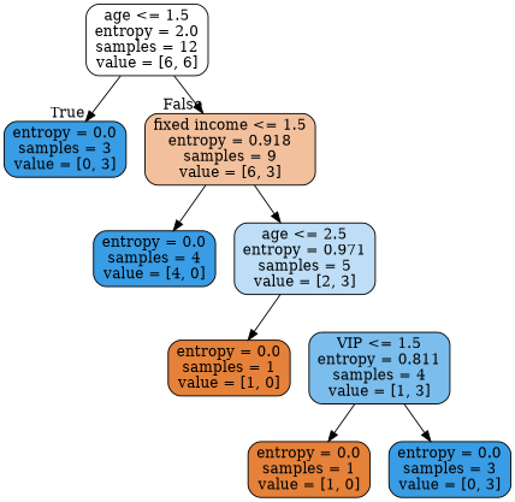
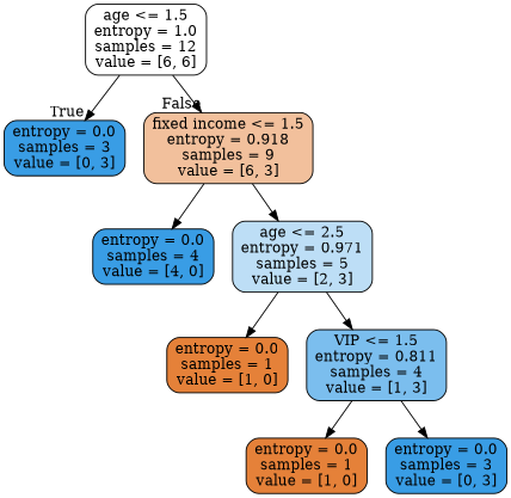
  digraph {
    fontname="DejaVu Serif"
    node [color=black fillcolor="#399de5" fontname="DejaVu Serif" shape=box style="filled, rounded"]
    edge [fontname="DejaVu Serif"]
-   n1 [fillcolor="#ffffff" label="age <= 1.5\nentropy = 2.0\nsamples = 12\nvalue = [6, 6]"]
+   n1 [fillcolor="#ffffff" label="age <= 1.5\nentropy = 1.0\nsamples = 12\nvalue = [6, 6]"]
    n2 [label="entropy = 0.0\nsamples = 3\nvalue = [0, 3]"]
    n3 [fillcolor="#f2c09c" label="fixed income <= 1.5\nentropy = 0.918\nsamples = 9\nvalue = [6, 3]"]
    n4 [label="entropy = 0.0\nsamples = 4\nvalue = [4, 0]"]
    n5 [fillcolor="#bddef6" label="age <= 2.5\nentropy = 0.971\nsamples = 5\nvalue = [2, 3]"]
    n6 [fillcolor="#e58139" label="entropy = 0.0\nsamples = 1\nvalue = [1, 0]"]
    n7 [fillcolor="#7bbeee" label="VIP <= 1.5\nentropy = 0.811\nsamples = 4\nvalue = [1, 3]"]
    n8 [fillcolor="#e58139" label="entropy = 0.0\nsamples = 1\nvalue = [1, 0]"]
    n9 [label="entropy = 0.0\nsamples = 3\nvalue = [0, 3]"]
    n1 -> n2 [headlabel=True labelangle=45 labeldistance=2.5]
    n1 -> n3 [headlabel=False labelangle=-45 labeldistance=2.5]
    n3 -> n4
    n3 -> n5
    n5 -> n6
+   n5 -> n7
    n7 -> n8
    n7 -> n9
  }
